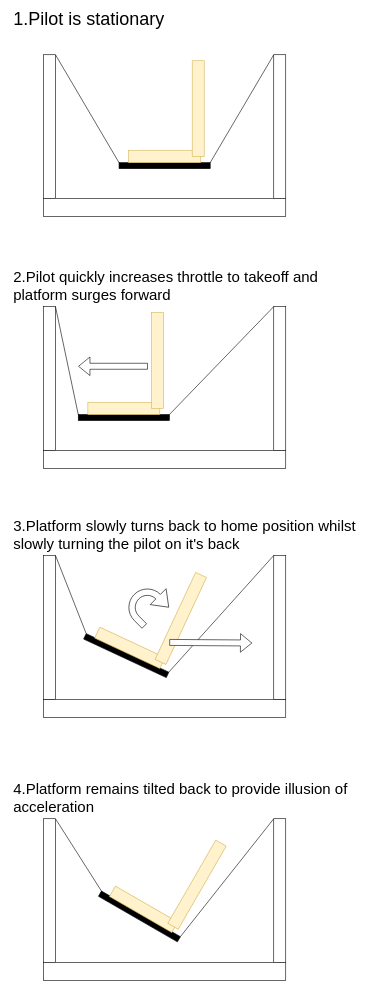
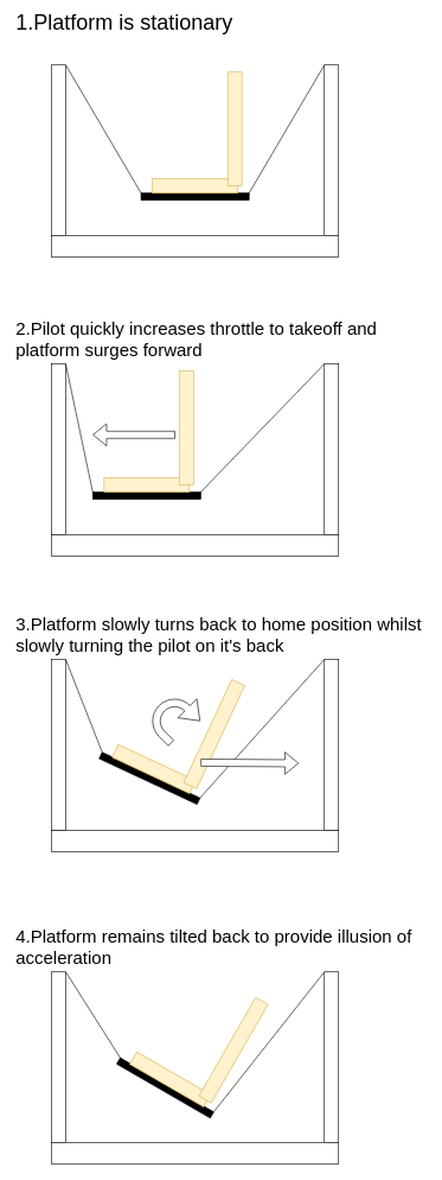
  <mxCell id="0" />
  <mxCell id="1" parent="0" />
  <mxCell id="2" value="" style="rounded=0;whiteSpace=wrap;html=1;" vertex="1" parent="1"><mxGeometry x="72" y="330" width="404" height="30" as="geometry" /></mxCell>
  <mxCell id="3" value="" style="rounded=0;whiteSpace=wrap;html=1;" vertex="1" parent="1"><mxGeometry x="72" y="90" width="20" height="240" as="geometry" /></mxCell>
  <mxCell id="4" value="" style="rounded=0;whiteSpace=wrap;html=1;" vertex="1" parent="1"><mxGeometry x="456" y="90" width="20" height="240" as="geometry" /></mxCell>
  <mxCell id="5" value="" style="endArrow=none;html=1;exitX=1;exitY=0;exitDx=0;exitDy=0;entryX=0;entryY=0;entryDx=0;entryDy=0;" edge="1" parent="1" source="8" target="4"><mxGeometry width="50" height="50" relative="1" as="geometry"><mxPoint x="364" y="210" as="sourcePoint" /><mxPoint x="432" y="70" as="targetPoint" /></mxGeometry></mxCell>
  <mxCell id="6" value="" style="endArrow=none;html=1;exitX=0;exitY=0;exitDx=0;exitDy=0;entryX=1;entryY=0;entryDx=0;entryDy=0;" edge="1" parent="1" source="8" target="3"><mxGeometry width="50" height="50" relative="1" as="geometry"><mxPoint x="284" y="210" as="sourcePoint" /><mxPoint x="466" y="100" as="targetPoint" /></mxGeometry></mxCell>
  <mxCell id="7" value="" style="group" vertex="1" connectable="0" parent="1"><mxGeometry x="198" y="100" width="152" height="180" as="geometry" /></mxCell>
  <mxCell id="8" value="" style="rounded=0;whiteSpace=wrap;html=1;fillColor=#000000;" vertex="1" parent="7"><mxGeometry y="170" width="152" height="10" as="geometry" /></mxCell>
  <mxCell id="9" value="" style="rounded=0;whiteSpace=wrap;html=1;fillColor=#fff2cc;strokeColor=#d6b656;" vertex="1" parent="7"><mxGeometry x="16" y="150" width="120" height="20" as="geometry" /></mxCell>
  <mxCell id="10" value="" style="rounded=0;whiteSpace=wrap;html=1;fillColor=#fff2cc;strokeColor=#d6b656;rotation=90;" vertex="1" parent="7"><mxGeometry x="52" y="70" width="160" height="20" as="geometry" /></mxCell>
- <mxCell id="11" value="1.Pilot is stationary" style="text;html=1;strokeColor=none;fillColor=none;align=left;verticalAlign=middle;whiteSpace=wrap;rounded=0;fontSize=30;" vertex="1" parent="1"><mxGeometry x="20" y="20" width="340" height="20" as="geometry" /></mxCell>
+ <mxCell id="11" value="1.Platform is stationary" style="text;html=1;strokeColor=none;fillColor=none;align=left;verticalAlign=middle;whiteSpace=wrap;rounded=0;fontSize=30;" vertex="1" parent="1"><mxGeometry x="20" y="20" width="340" height="20" as="geometry" /></mxCell>
  <mxCell id="12" value="" style="rounded=0;whiteSpace=wrap;html=1;" vertex="1" parent="1"><mxGeometry x="72" y="750" width="404" height="30" as="geometry" /></mxCell>
  <mxCell id="13" value="" style="rounded=0;whiteSpace=wrap;html=1;" vertex="1" parent="1"><mxGeometry x="72" y="510" width="20" height="240" as="geometry" /></mxCell>
  <mxCell id="14" value="" style="rounded=0;whiteSpace=wrap;html=1;" vertex="1" parent="1"><mxGeometry x="456" y="510" width="20" height="240" as="geometry" /></mxCell>
  <mxCell id="15" value="" style="endArrow=none;html=1;exitX=1;exitY=0;exitDx=0;exitDy=0;entryX=0;entryY=0;entryDx=0;entryDy=0;" edge="1" parent="1" source="18" target="14"><mxGeometry width="50" height="50" relative="1" as="geometry"><mxPoint x="364" y="630" as="sourcePoint" /><mxPoint x="432" y="490" as="targetPoint" /></mxGeometry></mxCell>
  <mxCell id="16" value="" style="endArrow=none;html=1;exitX=0;exitY=0;exitDx=0;exitDy=0;entryX=1;entryY=0;entryDx=0;entryDy=0;" edge="1" parent="1" source="18" target="13"><mxGeometry width="50" height="50" relative="1" as="geometry"><mxPoint x="284" y="630" as="sourcePoint" /><mxPoint x="466" y="520" as="targetPoint" /></mxGeometry></mxCell>
  <mxCell id="17" value="" style="group" vertex="1" connectable="0" parent="1"><mxGeometry x="130" y="520" width="152" height="180" as="geometry" /></mxCell>
  <mxCell id="18" value="" style="rounded=0;whiteSpace=wrap;html=1;fillColor=#000000;" vertex="1" parent="17"><mxGeometry y="170" width="152" height="10" as="geometry" /></mxCell>
  <mxCell id="19" value="" style="rounded=0;whiteSpace=wrap;html=1;fillColor=#fff2cc;strokeColor=#d6b656;" vertex="1" parent="17"><mxGeometry x="16" y="150" width="120" height="20" as="geometry" /></mxCell>
  <mxCell id="20" value="" style="rounded=0;whiteSpace=wrap;html=1;fillColor=#fff2cc;strokeColor=#d6b656;rotation=90;" vertex="1" parent="17"><mxGeometry x="52" y="70" width="160" height="20" as="geometry" /></mxCell>
  <mxCell id="21" value="" style="shape=flexArrow;endArrow=classic;html=1;fontSize=25;fillColor=#ffffff;" edge="1" parent="17"><mxGeometry width="50" height="50" relative="1" as="geometry"><mxPoint x="116" y="89.5" as="sourcePoint" /><mxPoint y="89.5" as="targetPoint" /></mxGeometry></mxCell>
  <mxCell id="22" value="2.Pilot quickly increases throttle to takeoff and platform surges forward" style="text;html=1;strokeColor=none;fillColor=none;align=left;verticalAlign=middle;whiteSpace=wrap;rounded=0;fontSize=25;" vertex="1" parent="1"><mxGeometry x="20" y="465" width="580" height="20" as="geometry" /></mxCell>
  <mxCell id="23" value="" style="rounded=0;whiteSpace=wrap;html=1;" vertex="1" parent="1"><mxGeometry x="72" y="1165" width="404" height="30" as="geometry" /></mxCell>
  <mxCell id="24" value="" style="rounded=0;whiteSpace=wrap;html=1;" vertex="1" parent="1"><mxGeometry x="72" y="925" width="20" height="240" as="geometry" /></mxCell>
  <mxCell id="25" value="" style="rounded=0;whiteSpace=wrap;html=1;" vertex="1" parent="1"><mxGeometry x="456" y="925" width="20" height="240" as="geometry" /></mxCell>
  <mxCell id="26" value="" style="endArrow=none;html=1;exitX=1;exitY=0;exitDx=0;exitDy=0;entryX=0;entryY=0;entryDx=0;entryDy=0;" edge="1" parent="1" source="29" target="25"><mxGeometry width="50" height="50" relative="1" as="geometry"><mxPoint x="364" y="1045" as="sourcePoint" /><mxPoint x="432" y="905" as="targetPoint" /></mxGeometry></mxCell>
  <mxCell id="27" value="" style="endArrow=none;html=1;exitX=0;exitY=0;exitDx=0;exitDy=0;entryX=1;entryY=0;entryDx=0;entryDy=0;" edge="1" parent="1" source="29" target="24"><mxGeometry width="50" height="50" relative="1" as="geometry"><mxPoint x="284" y="1045" as="sourcePoint" /><mxPoint x="466" y="935" as="targetPoint" /></mxGeometry></mxCell>
  <mxCell id="28" value="" style="group;rotation=25;" vertex="1" connectable="0" parent="1"><mxGeometry x="170" y="925" width="152" height="180" as="geometry" /></mxCell>
  <mxCell id="29" value="" style="rounded=0;whiteSpace=wrap;html=1;fillColor=#000000;rotation=25;" vertex="1" parent="28"><mxGeometry x="-36" y="162" width="152" height="10" as="geometry" /></mxCell>
  <mxCell id="30" value="" style="rounded=0;whiteSpace=wrap;html=1;fillColor=#fff2cc;strokeColor=#d6b656;rotation=25;" vertex="1" parent="28"><mxGeometry x="-14" y="144" width="120" height="20" as="geometry" /></mxCell>
  <mxCell id="31" value="" style="rounded=0;whiteSpace=wrap;html=1;fillColor=#fff2cc;strokeColor=#d6b656;rotation=115;" vertex="1" parent="28"><mxGeometry x="51" y="95" width="160" height="20" as="geometry" /></mxCell>
  <mxCell id="32" value="" style="html=1;shadow=0;dashed=0;align=center;verticalAlign=middle;shape=mxgraph.arrows2.uTurnArrow;dy=5.32;arrowHead=37.5;dx2=25;fillColor=#ffffff;fontSize=25;rotation=45;" vertex="1" parent="28"><mxGeometry x="51" y="40" width="49.04" height="75" as="geometry" /></mxCell>
  <mxCell id="33" value="3.Platform slowly turns back to home position whilst slowly turning the pilot on it's back" style="text;html=1;strokeColor=none;fillColor=none;align=left;verticalAlign=middle;whiteSpace=wrap;rounded=0;fontSize=25;" vertex="1" parent="1"><mxGeometry x="20" y="880" width="580" height="20" as="geometry" /></mxCell>
  <mxCell id="34" value="" style="shape=flexArrow;endArrow=classic;html=1;fontSize=25;fillColor=#ffffff;" edge="1" parent="1"><mxGeometry width="50" height="50" relative="1" as="geometry"><mxPoint x="282" y="1070" as="sourcePoint" /><mxPoint x="420" y="1071" as="targetPoint" /></mxGeometry></mxCell>
  <mxCell id="35" value="" style="rounded=0;whiteSpace=wrap;html=1;" vertex="1" parent="1"><mxGeometry x="72" y="1604" width="404" height="30" as="geometry" /></mxCell>
  <mxCell id="36" value="" style="rounded=0;whiteSpace=wrap;html=1;" vertex="1" parent="1"><mxGeometry x="72" y="1364" width="20" height="240" as="geometry" /></mxCell>
  <mxCell id="37" value="" style="rounded=0;whiteSpace=wrap;html=1;" vertex="1" parent="1"><mxGeometry x="456" y="1364" width="20" height="240" as="geometry" /></mxCell>
  <mxCell id="38" value="" style="endArrow=none;html=1;exitX=1;exitY=0;exitDx=0;exitDy=0;entryX=0;entryY=0;entryDx=0;entryDy=0;" edge="1" parent="1" source="41" target="37"><mxGeometry width="50" height="50" relative="1" as="geometry"><mxPoint x="364" y="1484" as="sourcePoint" /><mxPoint x="432" y="1344" as="targetPoint" /></mxGeometry></mxCell>
  <mxCell id="39" value="" style="endArrow=none;html=1;exitX=0;exitY=0;exitDx=0;exitDy=0;entryX=1;entryY=0;entryDx=0;entryDy=0;" edge="1" parent="1" source="41" target="36"><mxGeometry width="50" height="50" relative="1" as="geometry"><mxPoint x="284" y="1484" as="sourcePoint" /><mxPoint x="466" y="1374" as="targetPoint" /></mxGeometry></mxCell>
  <mxCell id="40" value="" style="group;rotation=30;" vertex="1" connectable="0" parent="1"><mxGeometry x="198" y="1364" width="152" height="180" as="geometry" /></mxCell>
  <mxCell id="41" value="" style="rounded=0;whiteSpace=wrap;html=1;fillColor=#000000;rotation=30;" vertex="1" parent="40"><mxGeometry x="-42" y="158" width="152" height="10" as="geometry" /></mxCell>
  <mxCell id="42" value="" style="rounded=0;whiteSpace=wrap;html=1;fillColor=#fff2cc;strokeColor=#d6b656;rotation=30;" vertex="1" parent="40"><mxGeometry x="-19" y="141" width="120" height="20" as="geometry" /></mxCell>
  <mxCell id="43" value="" style="rounded=0;whiteSpace=wrap;html=1;fillColor=#fff2cc;strokeColor=#d6b656;rotation=120;" vertex="1" parent="40"><mxGeometry x="50" y="100" width="160" height="20" as="geometry" /></mxCell>
  <mxCell id="44" value="4.Platform remains tilted back to provide illusion of acceleration" style="text;html=1;strokeColor=none;fillColor=none;align=left;verticalAlign=middle;whiteSpace=wrap;rounded=0;fontSize=25;" vertex="1" parent="1"><mxGeometry x="20" y="1319" width="580" height="20" as="geometry" /></mxCell>
